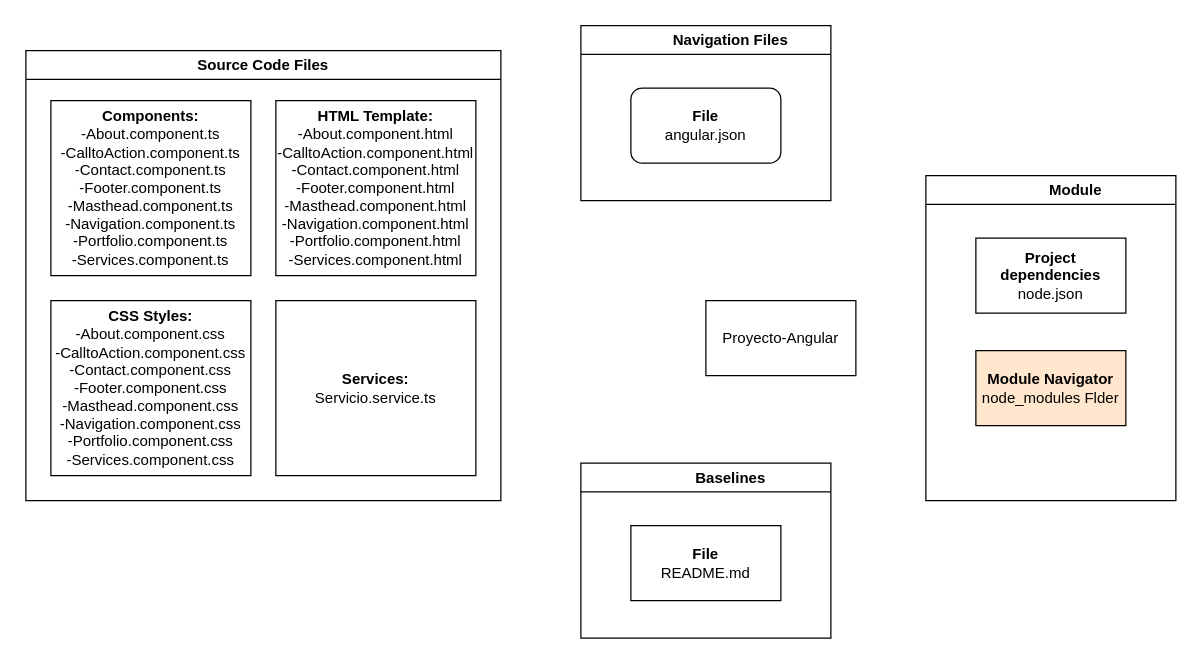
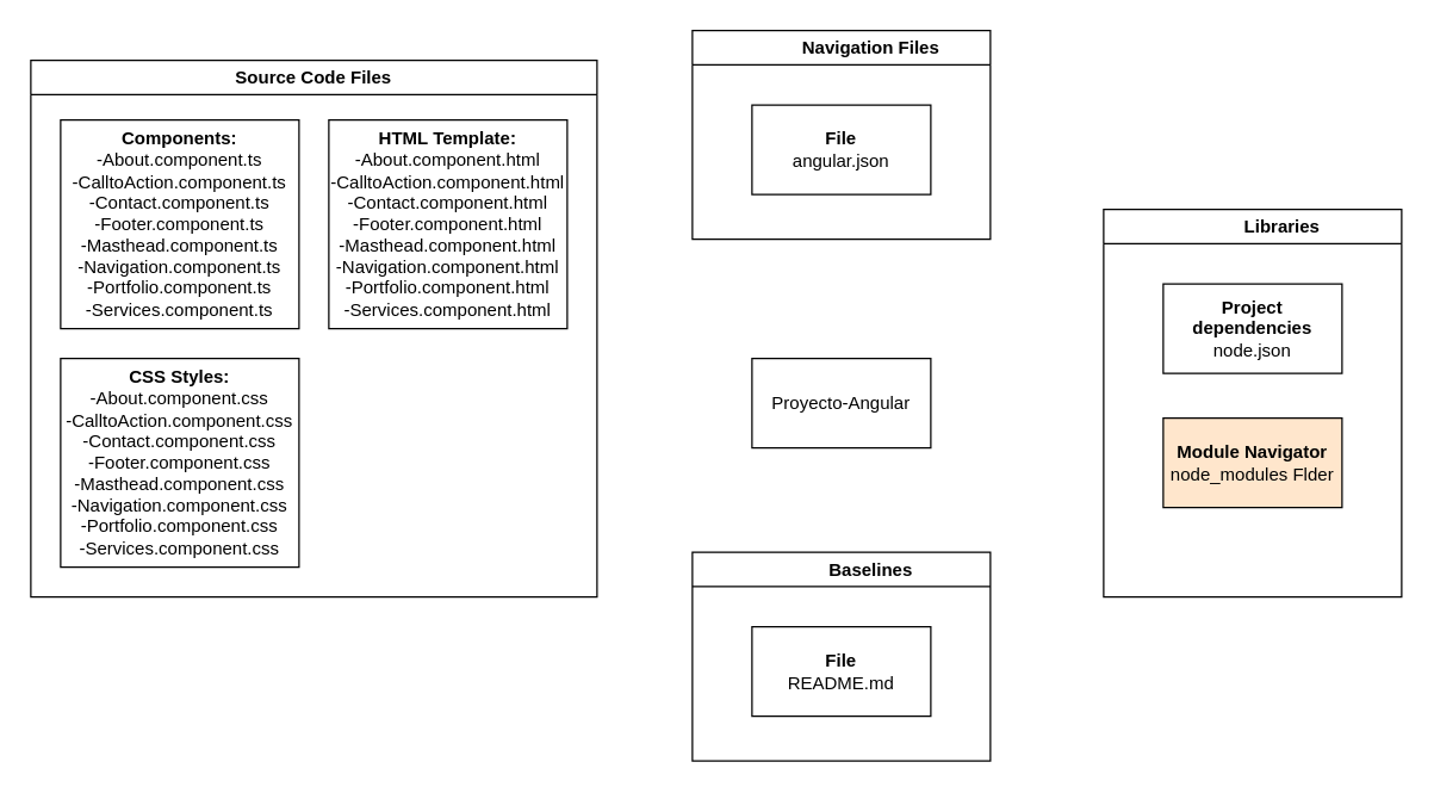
  <mxCell id="0" />
  <mxCell id="1" parent="0" />
- <mxCell id="2" value="Proyecto-Angular" style="rounded=0;whiteSpace=wrap;html=1;" vertex="1" parent="1"><mxGeometry x="564" y="240" width="120" height="60" as="geometry" /></mxCell>
+ <mxCell id="2" value="Proyecto-Angular" style="rounded=0;whiteSpace=wrap;html=1;" vertex="1" parent="1"><mxGeometry x="504" y="240" width="120" height="60" as="geometry" /></mxCell>
  <mxCell id="3" value="Source Code Files" style="swimlane;whiteSpace=wrap;html=1;" vertex="1" parent="1"><mxGeometry x="20" y="40" width="380" height="360" as="geometry" /></mxCell>
  <mxCell id="4" value="&lt;b&gt;Components:&lt;br&gt;&lt;/b&gt;-About.component.ts&lt;br&gt;-CalltoAction.component.ts&lt;br&gt;-Contact.component.ts&lt;br&gt;-Footer.component.ts&lt;br&gt;-Masthead.component.ts&lt;br&gt;-Navigation.component.ts&lt;br&gt;-Portfolio.component.ts&lt;br&gt;-Services.component.ts" style="rounded=0;whiteSpace=wrap;html=1;" vertex="1" parent="3"><mxGeometry x="20" y="40" width="160" height="140" as="geometry" /></mxCell>
  <mxCell id="5" value="&lt;b&gt;HTML Template:&lt;br&gt;&lt;/b&gt;-About.component.html&lt;br&gt;-CalltoAction.component.html&lt;br&gt;-Contact.component.html&lt;br&gt;-Footer.component.html&lt;br&gt;-Masthead.component.html&lt;br&gt;-Navigation.component.html&lt;br&gt;-Portfolio.component.html&lt;br&gt;-Services.component.html" style="rounded=0;whiteSpace=wrap;html=1;" vertex="1" parent="3"><mxGeometry x="200" y="40" width="160" height="140" as="geometry" /></mxCell>
  <mxCell id="6" value="&lt;b&gt;CSS Styles:&lt;br&gt;&lt;/b&gt;-About.component.css&lt;br&gt;-CalltoAction.component.css&lt;br&gt;-Contact.component.css&lt;br&gt;-Footer.component.css&lt;br&gt;-Masthead.component.css&lt;br&gt;-Navigation.component.css&lt;br&gt;-Portfolio.component.css&lt;br&gt;-Services.component.css" style="rounded=0;whiteSpace=wrap;html=1;" vertex="1" parent="3"><mxGeometry x="20" y="200" width="160" height="140" as="geometry" /></mxCell>
- <mxCell id="7" value="&lt;b&gt;Services:&lt;br&gt;&lt;/b&gt;Servicio.service.ts" style="rounded=0;whiteSpace=wrap;html=1;" vertex="1" parent="3"><mxGeometry x="200" y="200" width="160" height="140" as="geometry" /></mxCell>
  <mxCell id="8" value="&lt;blockquote style=&quot;margin: 0 0 0 40px; border: none; padding: 0px;&quot;&gt;Navigation Files&lt;/blockquote&gt;" style="swimlane;whiteSpace=wrap;html=1;" vertex="1" parent="1"><mxGeometry x="464" y="20" width="200" height="140" as="geometry" /></mxCell>
- <mxCell id="9" value="&lt;b&gt;File&lt;/b&gt;&lt;br&gt;angular.json" style="whiteSpace=wrap;html=1;rounded=1;" vertex="1" parent="8"><mxGeometry x="40" y="50" width="120" height="60" as="geometry" /></mxCell>
- <mxCell id="10" value="&lt;blockquote style=&quot;margin: 0 0 0 40px; border: none; padding: 0px;&quot;&gt;Module&lt;/blockquote&gt;" style="swimlane;whiteSpace=wrap;html=1;" vertex="1" parent="1"><mxGeometry x="740" y="140" width="200" height="260" as="geometry" /></mxCell>
+ <mxCell id="9" value="&lt;b&gt;File&lt;/b&gt;&lt;br&gt;angular.json" style="rounded=0;whiteSpace=wrap;html=1;" vertex="1" parent="8"><mxGeometry x="40" y="50" width="120" height="60" as="geometry" /></mxCell>
+ <mxCell id="10" value="&lt;blockquote style=&quot;margin: 0 0 0 40px; border: none; padding: 0px;&quot;&gt;Libraries&lt;/blockquote&gt;" style="swimlane;whiteSpace=wrap;html=1;" vertex="1" parent="1"><mxGeometry x="740" y="140" width="200" height="260" as="geometry" /></mxCell>
  <mxCell id="11" value="&lt;b&gt;Project dependencies&lt;/b&gt;&lt;br&gt;node.json" style="rounded=0;whiteSpace=wrap;html=1;" vertex="1" parent="10"><mxGeometry x="40" y="50" width="120" height="60" as="geometry" /></mxCell>
  <mxCell id="12" value="&lt;b&gt;Module Navigator&lt;/b&gt;&lt;br&gt;node_modules Flder" style="rounded=0;whiteSpace=wrap;html=1;fillColor=#ffe6cc;" vertex="1" parent="10"><mxGeometry x="40" y="140" width="120" height="60" as="geometry" /></mxCell>
  <mxCell id="13" value="&lt;blockquote style=&quot;margin: 0 0 0 40px; border: none; padding: 0px;&quot;&gt;Baselines&lt;/blockquote&gt;" style="swimlane;whiteSpace=wrap;html=1;" vertex="1" parent="1"><mxGeometry x="464" y="370" width="200" height="140" as="geometry" /></mxCell>
  <mxCell id="14" value="&lt;b&gt;File&lt;/b&gt;&lt;br&gt;README.md" style="rounded=0;whiteSpace=wrap;html=1;" vertex="1" parent="13"><mxGeometry x="40" y="50" width="120" height="60" as="geometry" /></mxCell>
